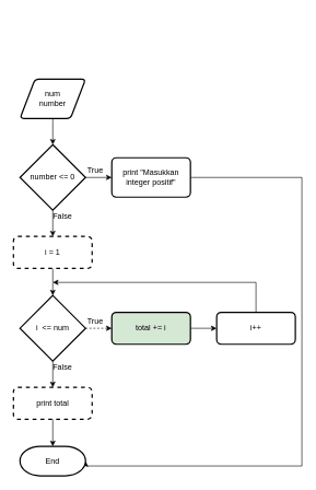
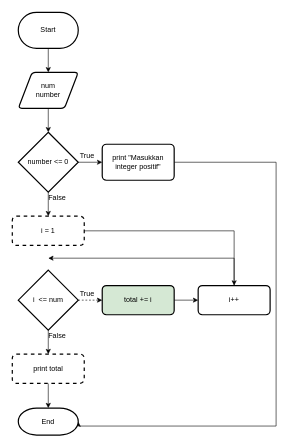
  <mxCell id="0" />
  <mxCell id="1" parent="0" />
+ <mxCell id="2" value="" style="edgeStyle=orthogonalEdgeStyle;rounded=0;orthogonalLoop=1;jettySize=auto;html=1;" edge="1" parent="1" source="3" target="5"><mxGeometry relative="1" as="geometry" /></mxCell>
+ <mxCell id="3" value="&lt;div&gt;Start&lt;/div&gt;" style="strokeWidth=2;html=1;shape=mxgraph.flowchart.terminator;whiteSpace=wrap;" vertex="1" parent="1"><mxGeometry x="30" y="20" width="100" height="60" as="geometry" /></mxCell>
  <mxCell id="4" value="" style="edgeStyle=orthogonalEdgeStyle;rounded=0;orthogonalLoop=1;jettySize=auto;html=1;" edge="1" parent="1" source="5" target="8"><mxGeometry relative="1" as="geometry" /></mxCell>
  <mxCell id="5" value="&lt;div&gt;num&lt;/div&gt;&lt;div&gt;number&lt;br&gt;&lt;/div&gt;" style="shape=parallelogram;html=1;strokeWidth=2;perimeter=parallelogramPerimeter;whiteSpace=wrap;rounded=1;arcSize=12;size=0.23;" vertex="1" parent="1"><mxGeometry x="30" y="120" width="100" height="60" as="geometry" /></mxCell>
  <mxCell id="6" value="" style="edgeStyle=orthogonalEdgeStyle;rounded=0;orthogonalLoop=1;jettySize=auto;html=1;" edge="1" parent="1" source="8" target="12"><mxGeometry relative="1" as="geometry" /></mxCell>
  <mxCell id="7" value="" style="edgeStyle=orthogonalEdgeStyle;rounded=0;orthogonalLoop=1;jettySize=auto;html=1;" edge="1" parent="1" source="8" target="10"><mxGeometry relative="1" as="geometry" /></mxCell>
  <mxCell id="8" value="number &amp;lt;= 0" style="strokeWidth=2;html=1;shape=mxgraph.flowchart.decision;whiteSpace=wrap;" vertex="1" parent="1"><mxGeometry x="30" y="220" width="100" height="100" as="geometry" /></mxCell>
  <mxCell id="9" style="edgeStyle=orthogonalEdgeStyle;rounded=0;orthogonalLoop=1;jettySize=auto;html=1;exitX=1;exitY=0.5;exitDx=0;exitDy=0;entryX=1;entryY=0.5;entryDx=0;entryDy=0;entryPerimeter=0;" edge="1" parent="1" source="10" target="22"><mxGeometry relative="1" as="geometry"><Array as="points"><mxPoint x="460" y="270" /><mxPoint x="460" y="710" /></Array></mxGeometry></mxCell>
  <mxCell id="10" value="print &quot;Masukkan integer positif&quot;" style="rounded=1;whiteSpace=wrap;html=1;absoluteArcSize=1;arcSize=14;strokeWidth=2;" vertex="1" parent="1"><mxGeometry x="170" y="240" width="120" height="60" as="geometry" /></mxCell>
- <mxCell id="11" value="" style="edgeStyle=orthogonalEdgeStyle;rounded=0;orthogonalLoop=1;jettySize=auto;html=1;" edge="1" parent="1" source="12" target="15"><mxGeometry relative="1" as="geometry" /></mxCell>
+ <mxCell id="11" value="" style="edgeStyle=orthogonalEdgeStyle;rounded=0;orthogonalLoop=1;jettySize=auto;html=1;" edge="1" parent="1" source="12" target="19"><mxGeometry relative="1" as="geometry" /></mxCell>
  <mxCell id="12" value="i = 1" style="rounded=1;whiteSpace=wrap;html=1;absoluteArcSize=1;arcSize=14;strokeWidth=2;dashed=1;" vertex="1" parent="1"><mxGeometry x="20" y="360" width="120" height="48.75" as="geometry" /></mxCell>
  <mxCell id="13" value="" style="edgeStyle=orthogonalEdgeStyle;rounded=0;orthogonalLoop=1;jettySize=auto;html=1;dashed=1;" edge="1" parent="1" source="15" target="17"><mxGeometry relative="1" as="geometry" /></mxCell>
  <mxCell id="14" value="" style="edgeStyle=orthogonalEdgeStyle;rounded=0;orthogonalLoop=1;jettySize=auto;html=1;" edge="1" parent="1" source="15" target="21"><mxGeometry relative="1" as="geometry" /></mxCell>
  <mxCell id="15" value="i&amp;nbsp; &amp;lt;= num" style="strokeWidth=2;html=1;shape=mxgraph.flowchart.decision;whiteSpace=wrap;" vertex="1" parent="1"><mxGeometry x="30" y="450" width="100" height="100" as="geometry" /></mxCell>
  <mxCell id="16" value="" style="edgeStyle=orthogonalEdgeStyle;rounded=0;orthogonalLoop=1;jettySize=auto;html=1;" edge="1" parent="1" source="17" target="19"><mxGeometry relative="1" as="geometry" /></mxCell>
  <mxCell id="17" value="total += i" style="rounded=1;whiteSpace=wrap;html=1;absoluteArcSize=1;arcSize=14;strokeWidth=2;fillColor=#d5e8d4;" vertex="1" parent="1"><mxGeometry x="170" y="475.63" width="120" height="48.75" as="geometry" /></mxCell>
  <mxCell id="18" style="edgeStyle=orthogonalEdgeStyle;rounded=0;orthogonalLoop=1;jettySize=auto;html=1;exitX=0.5;exitY=0;exitDx=0;exitDy=0;" edge="1" parent="1" source="19"><mxGeometry relative="1" as="geometry"><mxPoint x="80" y="430" as="targetPoint" /><Array as="points"><mxPoint x="390" y="430" /></Array></mxGeometry></mxCell>
  <mxCell id="19" value="&lt;div&gt;i++&lt;/div&gt;" style="rounded=1;whiteSpace=wrap;html=1;absoluteArcSize=1;arcSize=14;strokeWidth=2;" vertex="1" parent="1"><mxGeometry x="330" y="475.63" width="120" height="48.75" as="geometry" /></mxCell>
  <mxCell id="20" value="" style="edgeStyle=orthogonalEdgeStyle;rounded=0;orthogonalLoop=1;jettySize=auto;html=1;" edge="1" parent="1" source="21" target="22"><mxGeometry relative="1" as="geometry" /></mxCell>
  <mxCell id="21" value="print total" style="rounded=1;whiteSpace=wrap;html=1;absoluteArcSize=1;arcSize=14;strokeWidth=2;dashed=1;" vertex="1" parent="1"><mxGeometry x="20" y="590" width="120" height="48.75" as="geometry" /></mxCell>
  <mxCell id="22" value="End" style="strokeWidth=2;html=1;shape=mxgraph.flowchart.terminator;whiteSpace=wrap;" vertex="1" parent="1"><mxGeometry x="30" y="680" width="100" height="45" as="geometry" /></mxCell>
  <mxCell id="23" value="True" style="text;html=1;strokeColor=none;fillColor=none;align=center;verticalAlign=middle;whiteSpace=wrap;rounded=0;" vertex="1" parent="1"><mxGeometry x="130" y="250" width="30" height="20" as="geometry" /></mxCell>
  <mxCell id="24" value="False" style="text;html=1;strokeColor=none;fillColor=none;align=center;verticalAlign=middle;whiteSpace=wrap;rounded=0;" vertex="1" parent="1"><mxGeometry x="80" y="320" width="30" height="20" as="geometry" /></mxCell>
  <mxCell id="25" value="False" style="text;html=1;strokeColor=none;fillColor=none;align=center;verticalAlign=middle;whiteSpace=wrap;rounded=0;" vertex="1" parent="1"><mxGeometry x="80" y="550" width="30" height="20" as="geometry" /></mxCell>
  <mxCell id="26" value="True" style="text;html=1;strokeColor=none;fillColor=none;align=center;verticalAlign=middle;whiteSpace=wrap;rounded=0;" vertex="1" parent="1"><mxGeometry x="130" y="480" width="30" height="20" as="geometry" /></mxCell>
